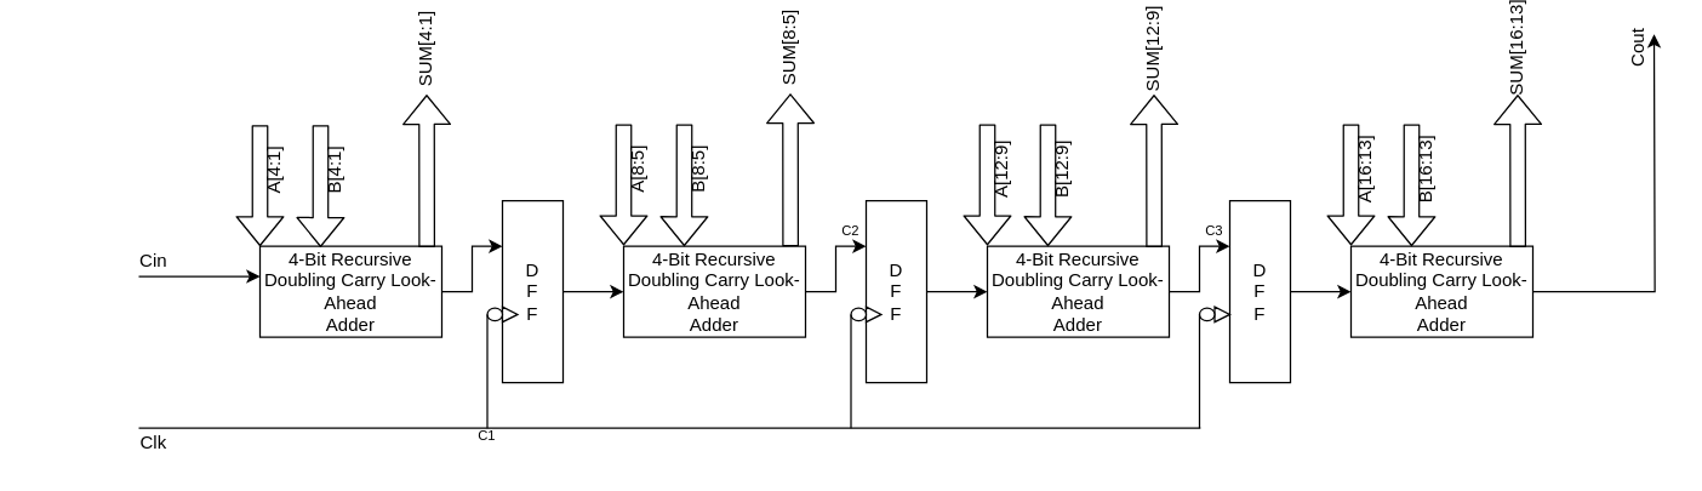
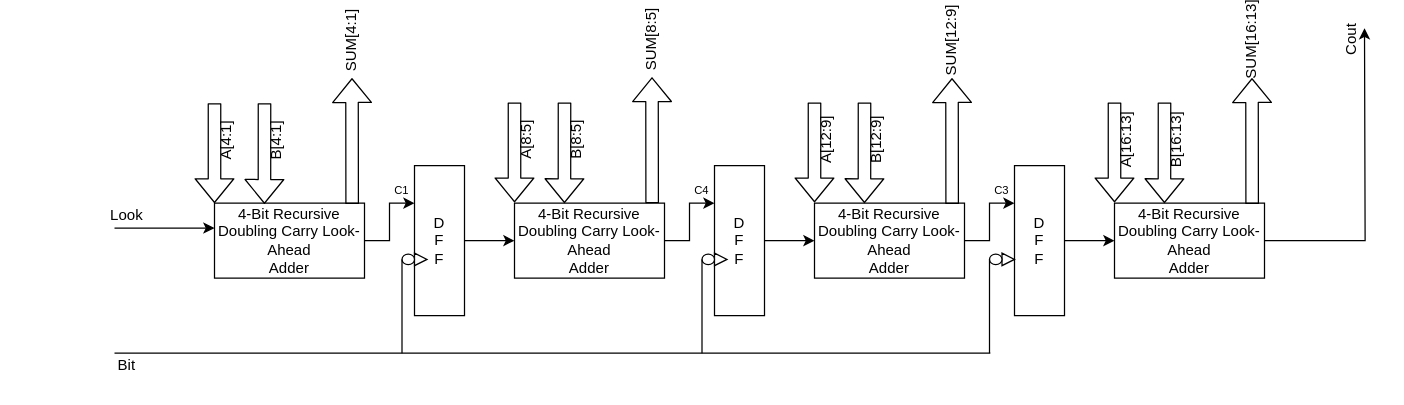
  <mxCell id="0" />
  <mxCell id="1" parent="0" />
  <mxCell id="2" style="edgeStyle=orthogonalEdgeStyle;rounded=0;orthogonalLoop=1;jettySize=auto;html=1;entryX=0;entryY=0.25;entryDx=0;entryDy=0;" edge="1" parent="1" source="3" target="14"><mxGeometry relative="1" as="geometry" /></mxCell>
  <mxCell id="3" value="4-Bit Recursive Doubling Carry Look-Ahead&lt;br&gt;Adder" style="rounded=0;whiteSpace=wrap;html=1;" vertex="1" parent="1"><mxGeometry x="171" y="161" width="120" height="60" as="geometry" /></mxCell>
  <mxCell id="4" style="edgeStyle=orthogonalEdgeStyle;rounded=0;orthogonalLoop=1;jettySize=auto;html=1;entryX=0;entryY=0.25;entryDx=0;entryDy=0;" edge="1" parent="1" source="5" target="18"><mxGeometry relative="1" as="geometry" /></mxCell>
  <mxCell id="5" value="&lt;span&gt;4-Bit Recursive Doubling Carry Look-Ahead&lt;/span&gt;&lt;br&gt;&lt;span&gt;Adder&lt;/span&gt;" style="rounded=0;whiteSpace=wrap;html=1;" vertex="1" parent="1"><mxGeometry x="411" y="161" width="120" height="60" as="geometry" /></mxCell>
  <mxCell id="6" style="edgeStyle=orthogonalEdgeStyle;rounded=0;orthogonalLoop=1;jettySize=auto;html=1;entryX=0;entryY=0.25;entryDx=0;entryDy=0;" edge="1" parent="1" source="7" target="22"><mxGeometry relative="1" as="geometry" /></mxCell>
  <mxCell id="7" value="&lt;span&gt;4-Bit Recursive Doubling Carry Look-Ahead&lt;/span&gt;&lt;br&gt;&lt;span&gt;Adder&lt;/span&gt;" style="rounded=0;whiteSpace=wrap;html=1;" vertex="1" parent="1"><mxGeometry x="651" y="161" width="120" height="60" as="geometry" /></mxCell>
  <mxCell id="8" style="edgeStyle=orthogonalEdgeStyle;rounded=0;orthogonalLoop=1;jettySize=auto;html=1;" edge="1" parent="1" source="9"><mxGeometry relative="1" as="geometry"><mxPoint x="1091" y="21" as="targetPoint" /></mxGeometry></mxCell>
  <mxCell id="9" value="&lt;span&gt;4-Bit Recursive Doubling Carry Look-Ahead&lt;/span&gt;&lt;br&gt;&lt;span&gt;Adder&lt;/span&gt;" style="rounded=0;whiteSpace=wrap;html=1;" vertex="1" parent="1"><mxGeometry x="891" y="161" width="120" height="60" as="geometry" /></mxCell>
  <mxCell id="10" value="" style="shape=flexArrow;endArrow=classic;html=1;entryX=0;entryY=0;entryDx=0;entryDy=0;" edge="1" parent="1" target="3"><mxGeometry width="50" height="50" relative="1" as="geometry"><mxPoint x="171" y="81" as="sourcePoint" /><mxPoint x="201" y="161" as="targetPoint" /></mxGeometry></mxCell>
  <mxCell id="11" value="&lt;span style=&quot;color: rgba(0 , 0 , 0 , 0) ; font-family: monospace ; font-size: 0px&quot;&gt;%3CmxGraphModel%3E%3Croot%3E%3CmxCell%20id%3D%220%22%2F%3E%3CmxCell%20id%3D%221%22%20parent%3D%220%22%2F%3E%3CmxCell%20id%3D%222%22%20value%3D%22%22%20style%3D%22shape%3DflexArrow%3BendArrow%3Dclassic%3Bhtml%3D1%3B%22%20edge%3D%221%22%20parent%3D%221%22%3E%3CmxGeometry%20width%3D%2250%22%20height%3D%2250%22%20relative%3D%221%22%20as%3D%22geometry%22%3E%3CmxPoint%20y%3D%22268%22%20as%3D%22sourcePoint%22%2F%3E%3CmxPoint%20x%3D%2290%22%20y%3D%22268%22%20as%3D%22targetPoint%22%2F%3E%3C%2FmxGeometry%3E%3C%2FmxCell%3E%3C%2Froot%3E%3C%2FmxGraphModel%3E&lt;/span&gt;" style="text;html=1;align=center;verticalAlign=middle;resizable=0;points=[];autosize=1;" vertex="1" parent="1"><mxGeometry x="20" y="215" width="20" height="20" as="geometry" /></mxCell>
- <mxCell id="12" value="Cin" style="text;html=1;strokeColor=none;fillColor=none;align=center;verticalAlign=middle;whiteSpace=wrap;rounded=0;" vertex="1" parent="1"><mxGeometry x="81" y="161" width="40" height="20" as="geometry" /></mxCell>
+ <mxCell id="12" value="Look" style="text;html=1;strokeColor=none;fillColor=none;align=center;verticalAlign=middle;whiteSpace=wrap;rounded=0;" vertex="1" parent="1"><mxGeometry x="81" y="161" width="40" height="20" as="geometry" /></mxCell>
  <mxCell id="13" style="edgeStyle=orthogonalEdgeStyle;rounded=0;orthogonalLoop=1;jettySize=auto;html=1;" edge="1" parent="1" source="14" target="5"><mxGeometry relative="1" as="geometry" /></mxCell>
  <mxCell id="14" value="D&lt;br&gt;F&lt;br&gt;F" style="rounded=0;whiteSpace=wrap;html=1;" vertex="1" parent="1"><mxGeometry x="331" y="131" width="40" height="120" as="geometry" /></mxCell>
  <mxCell id="15" value="" style="triangle;whiteSpace=wrap;html=1;rotation=0;" vertex="1" parent="1"><mxGeometry x="331" y="201" width="10" height="10" as="geometry" /></mxCell>
  <mxCell id="16" value="" style="ellipse;whiteSpace=wrap;html=1;" vertex="1" parent="1"><mxGeometry x="321" y="201.75" width="10" height="8.5" as="geometry" /></mxCell>
  <mxCell id="17" style="edgeStyle=orthogonalEdgeStyle;rounded=0;orthogonalLoop=1;jettySize=auto;html=1;" edge="1" parent="1" source="18" target="7"><mxGeometry relative="1" as="geometry" /></mxCell>
  <mxCell id="18" value="D&lt;br&gt;F&lt;br&gt;F" style="rounded=0;whiteSpace=wrap;html=1;" vertex="1" parent="1"><mxGeometry x="571" y="131" width="40" height="120" as="geometry" /></mxCell>
  <mxCell id="19" value="" style="triangle;whiteSpace=wrap;html=1;rotation=0;" vertex="1" parent="1"><mxGeometry x="571" y="201" width="10" height="10" as="geometry" /></mxCell>
  <mxCell id="20" value="" style="ellipse;whiteSpace=wrap;html=1;" vertex="1" parent="1"><mxGeometry x="561" y="201.75" width="10" height="8.5" as="geometry" /></mxCell>
  <mxCell id="21" style="edgeStyle=orthogonalEdgeStyle;rounded=0;orthogonalLoop=1;jettySize=auto;html=1;" edge="1" parent="1" source="22" target="9"><mxGeometry relative="1" as="geometry" /></mxCell>
  <mxCell id="22" value="D&lt;br&gt;F&lt;br&gt;F" style="rounded=0;whiteSpace=wrap;html=1;" vertex="1" parent="1"><mxGeometry x="811" y="131" width="40" height="120" as="geometry" /></mxCell>
  <mxCell id="23" value="" style="triangle;whiteSpace=wrap;html=1;rotation=0;" vertex="1" parent="1"><mxGeometry x="801" y="201" width="10" height="10" as="geometry" /></mxCell>
  <mxCell id="24" value="" style="ellipse;whiteSpace=wrap;html=1;" vertex="1" parent="1"><mxGeometry x="791" y="201.75" width="10" height="8.5" as="geometry" /></mxCell>
  <mxCell id="25" value="Cout" style="text;html=1;strokeColor=none;fillColor=none;align=center;verticalAlign=middle;whiteSpace=wrap;rounded=0;rotation=-90;" vertex="1" parent="1"><mxGeometry x="1061" y="20.22" width="40" height="20" as="geometry" /></mxCell>
  <mxCell id="26" value="" style="endArrow=none;html=1;exitX=0.25;exitY=0;exitDx=0;exitDy=0;" edge="1" parent="1" source="30"><mxGeometry width="50" height="50" relative="1" as="geometry"><mxPoint x="81" y="281" as="sourcePoint" /><mxPoint x="791.667" y="281" as="targetPoint" /></mxGeometry></mxCell>
  <mxCell id="27" value="" style="endArrow=none;html=1;entryX=0;entryY=0.5;entryDx=0;entryDy=0;" edge="1" parent="1" target="24"><mxGeometry width="50" height="50" relative="1" as="geometry"><mxPoint x="791" y="281" as="sourcePoint" /><mxPoint x="791" y="211" as="targetPoint" /></mxGeometry></mxCell>
  <mxCell id="28" value="" style="endArrow=none;html=1;entryX=0;entryY=0.5;entryDx=0;entryDy=0;" edge="1" parent="1" target="20"><mxGeometry width="50" height="50" relative="1" as="geometry"><mxPoint x="561" y="281" as="sourcePoint" /><mxPoint x="561" y="210" as="targetPoint" /></mxGeometry></mxCell>
  <mxCell id="29" value="" style="endArrow=none;html=1;entryX=0;entryY=0.5;entryDx=0;entryDy=0;" edge="1" parent="1" target="16"><mxGeometry width="50" height="50" relative="1" as="geometry"><mxPoint x="321" y="281" as="sourcePoint" /><mxPoint x="321" y="211" as="targetPoint" /></mxGeometry></mxCell>
- <mxCell id="30" value="Clk" style="text;html=1;strokeColor=none;fillColor=none;align=center;verticalAlign=middle;whiteSpace=wrap;rounded=0;" vertex="1" parent="1"><mxGeometry x="81" y="281" width="40" height="20" as="geometry" /></mxCell>
+ <mxCell id="30" value="Bit" style="text;html=1;strokeColor=none;fillColor=none;align=center;verticalAlign=middle;whiteSpace=wrap;rounded=0;" vertex="1" parent="1"><mxGeometry x="81" y="281" width="40" height="20" as="geometry" /></mxCell>
  <mxCell id="31" value="" style="endArrow=classic;html=1;entryX=0;entryY=0.333;entryDx=0;entryDy=0;entryPerimeter=0;" edge="1" parent="1" target="3"><mxGeometry width="50" height="50" relative="1" as="geometry"><mxPoint x="91" y="181" as="sourcePoint" /><mxPoint x="101" y="131" as="targetPoint" /></mxGeometry></mxCell>
  <mxCell id="32" value="" style="shape=flexArrow;endArrow=classic;html=1;entryX=0.333;entryY=0.01;entryDx=0;entryDy=0;entryPerimeter=0;" edge="1" parent="1" target="3"><mxGeometry width="50" height="50" relative="1" as="geometry"><mxPoint x="211" y="81" as="sourcePoint" /><mxPoint x="230.47" y="161" as="targetPoint" /></mxGeometry></mxCell>
  <mxCell id="33" value="A[4:1]" style="text;html=1;strokeColor=none;fillColor=none;align=center;verticalAlign=middle;whiteSpace=wrap;rounded=0;rotation=-90;" vertex="1" parent="1"><mxGeometry x="161" y="101" width="40" height="20" as="geometry" /></mxCell>
  <mxCell id="34" value="B[4:1]" style="text;html=1;strokeColor=none;fillColor=none;align=center;verticalAlign=middle;whiteSpace=wrap;rounded=0;rotation=-90;" vertex="1" parent="1"><mxGeometry x="201" y="101" width="40" height="20" as="geometry" /></mxCell>
  <mxCell id="35" value="" style="shape=flexArrow;endArrow=classic;html=1;entryX=0;entryY=0;entryDx=0;entryDy=0;" edge="1" parent="1"><mxGeometry width="50" height="50" relative="1" as="geometry"><mxPoint x="411" y="80.4" as="sourcePoint" /><mxPoint x="411" y="160.4" as="targetPoint" /></mxGeometry></mxCell>
  <mxCell id="36" value="" style="shape=flexArrow;endArrow=classic;html=1;entryX=0.333;entryY=0.01;entryDx=0;entryDy=0;entryPerimeter=0;" edge="1" parent="1"><mxGeometry width="50" height="50" relative="1" as="geometry"><mxPoint x="451" y="80.4" as="sourcePoint" /><mxPoint x="450.96" y="161" as="targetPoint" /></mxGeometry></mxCell>
  <mxCell id="37" value="A[8:5]" style="text;html=1;strokeColor=none;fillColor=none;align=center;verticalAlign=middle;whiteSpace=wrap;rounded=0;rotation=-90;" vertex="1" parent="1"><mxGeometry x="401" y="100.4" width="40" height="20" as="geometry" /></mxCell>
  <mxCell id="38" value="B[8:5]" style="text;html=1;strokeColor=none;fillColor=none;align=center;verticalAlign=middle;whiteSpace=wrap;rounded=0;rotation=-90;" vertex="1" parent="1"><mxGeometry x="441" y="100.4" width="40" height="20" as="geometry" /></mxCell>
  <mxCell id="39" value="" style="shape=flexArrow;endArrow=classic;html=1;entryX=0;entryY=0;entryDx=0;entryDy=0;" edge="1" parent="1"><mxGeometry width="50" height="50" relative="1" as="geometry"><mxPoint x="651" y="80.4" as="sourcePoint" /><mxPoint x="651" y="160.4" as="targetPoint" /></mxGeometry></mxCell>
  <mxCell id="40" value="" style="shape=flexArrow;endArrow=classic;html=1;entryX=0.333;entryY=0.01;entryDx=0;entryDy=0;entryPerimeter=0;" edge="1" parent="1"><mxGeometry width="50" height="50" relative="1" as="geometry"><mxPoint x="691" y="80.4" as="sourcePoint" /><mxPoint x="690.96" y="161" as="targetPoint" /></mxGeometry></mxCell>
  <mxCell id="41" value="A[12:9]" style="text;html=1;strokeColor=none;fillColor=none;align=center;verticalAlign=middle;whiteSpace=wrap;rounded=0;rotation=-90;" vertex="1" parent="1"><mxGeometry x="641" y="100.4" width="40" height="20" as="geometry" /></mxCell>
  <mxCell id="42" value="B[12:9]" style="text;html=1;strokeColor=none;fillColor=none;align=center;verticalAlign=middle;whiteSpace=wrap;rounded=0;rotation=-90;" vertex="1" parent="1"><mxGeometry x="681" y="100.4" width="40" height="20" as="geometry" /></mxCell>
  <mxCell id="43" value="" style="shape=flexArrow;endArrow=classic;html=1;entryX=0;entryY=0;entryDx=0;entryDy=0;" edge="1" parent="1"><mxGeometry width="50" height="50" relative="1" as="geometry"><mxPoint x="891" y="80.4" as="sourcePoint" /><mxPoint x="891" y="160.4" as="targetPoint" /></mxGeometry></mxCell>
  <mxCell id="44" value="" style="shape=flexArrow;endArrow=classic;html=1;entryX=0.333;entryY=0.01;entryDx=0;entryDy=0;entryPerimeter=0;" edge="1" parent="1"><mxGeometry width="50" height="50" relative="1" as="geometry"><mxPoint x="931" y="80.4" as="sourcePoint" /><mxPoint x="930.96" y="161" as="targetPoint" /></mxGeometry></mxCell>
  <mxCell id="45" value="A[16:13]" style="text;html=1;strokeColor=none;fillColor=none;align=center;verticalAlign=middle;whiteSpace=wrap;rounded=0;rotation=-90;" vertex="1" parent="1"><mxGeometry x="881" y="100.4" width="40" height="20" as="geometry" /></mxCell>
  <mxCell id="46" value="B[16:13]" style="text;html=1;strokeColor=none;fillColor=none;align=center;verticalAlign=middle;whiteSpace=wrap;rounded=0;rotation=-90;" vertex="1" parent="1"><mxGeometry x="921" y="100.4" width="40" height="20" as="geometry" /></mxCell>
  <mxCell id="47" value="" style="shape=flexArrow;endArrow=classic;html=1;exitX=1.001;exitY=0.013;exitDx=0;exitDy=0;exitPerimeter=0;" edge="1" parent="1"><mxGeometry width="50" height="50" relative="1" as="geometry"><mxPoint x="281.12" y="161.78" as="sourcePoint" /><mxPoint x="281" y="61" as="targetPoint" /></mxGeometry></mxCell>
  <mxCell id="48" value="SUM[4:1]" style="text;html=1;strokeColor=none;fillColor=none;align=center;verticalAlign=middle;whiteSpace=wrap;rounded=0;rotation=-90;" vertex="1" parent="1"><mxGeometry x="261" y="21" width="40" height="20" as="geometry" /></mxCell>
  <mxCell id="49" value="" style="shape=flexArrow;endArrow=classic;html=1;exitX=1.001;exitY=0.013;exitDx=0;exitDy=0;exitPerimeter=0;" edge="1" parent="1"><mxGeometry width="50" height="50" relative="1" as="geometry"><mxPoint x="521.12" y="161" as="sourcePoint" /><mxPoint x="521" y="60.22" as="targetPoint" /></mxGeometry></mxCell>
  <mxCell id="50" value="SUM[8:5]" style="text;html=1;strokeColor=none;fillColor=none;align=center;verticalAlign=middle;whiteSpace=wrap;rounded=0;rotation=-90;" vertex="1" parent="1"><mxGeometry x="501" y="20.22" width="40" height="20" as="geometry" /></mxCell>
  <mxCell id="51" value="" style="shape=flexArrow;endArrow=classic;html=1;exitX=1.001;exitY=0.013;exitDx=0;exitDy=0;exitPerimeter=0;" edge="1" parent="1"><mxGeometry width="50" height="50" relative="1" as="geometry"><mxPoint x="761.12" y="161.78" as="sourcePoint" /><mxPoint x="761" y="61" as="targetPoint" /></mxGeometry></mxCell>
  <mxCell id="52" value="SUM[12:9]" style="text;html=1;strokeColor=none;fillColor=none;align=center;verticalAlign=middle;whiteSpace=wrap;rounded=0;rotation=-90;" vertex="1" parent="1"><mxGeometry x="741" y="21" width="40" height="20" as="geometry" /></mxCell>
  <mxCell id="53" value="" style="shape=flexArrow;endArrow=classic;html=1;exitX=1.001;exitY=0.013;exitDx=0;exitDy=0;exitPerimeter=0;" edge="1" parent="1"><mxGeometry width="50" height="50" relative="1" as="geometry"><mxPoint x="1001.12" y="161.78" as="sourcePoint" /><mxPoint x="1001" y="61" as="targetPoint" /></mxGeometry></mxCell>
  <mxCell id="54" value="SUM[16:13]" style="text;html=1;strokeColor=none;fillColor=none;align=center;verticalAlign=middle;whiteSpace=wrap;rounded=0;rotation=-90;" vertex="1" parent="1"><mxGeometry x="981" y="20.22" width="40" height="20" as="geometry" /></mxCell>
- <mxCell id="55" value="C1" style="text;html=1;strokeColor=none;fillColor=none;align=center;verticalAlign=middle;whiteSpace=wrap;rounded=0;fontSize=9;" vertex="1" parent="1"><mxGeometry x="311" y="276" width="20" height="20" as="geometry" /></mxCell>
- <mxCell id="56" value="C2" style="text;html=1;strokeColor=none;fillColor=none;align=center;verticalAlign=middle;whiteSpace=wrap;rounded=0;fontSize=9;" vertex="1" parent="1"><mxGeometry x="551" y="141" width="20" height="20" as="geometry" /></mxCell>
+ <mxCell id="55" value="C1" style="text;html=1;strokeColor=none;fillColor=none;align=center;verticalAlign=middle;whiteSpace=wrap;rounded=0;fontSize=9;" vertex="1" parent="1"><mxGeometry x="311" y="141" width="20" height="20" as="geometry" /></mxCell>
+ <mxCell id="56" value="C4" style="text;html=1;strokeColor=none;fillColor=none;align=center;verticalAlign=middle;whiteSpace=wrap;rounded=0;fontSize=9;" vertex="1" parent="1"><mxGeometry x="551" y="141" width="20" height="20" as="geometry" /></mxCell>
  <mxCell id="57" value="C3" style="text;html=1;strokeColor=none;fillColor=none;align=center;verticalAlign=middle;whiteSpace=wrap;rounded=0;fontSize=9;" vertex="1" parent="1"><mxGeometry x="791" y="141" width="20" height="20" as="geometry" /></mxCell>
